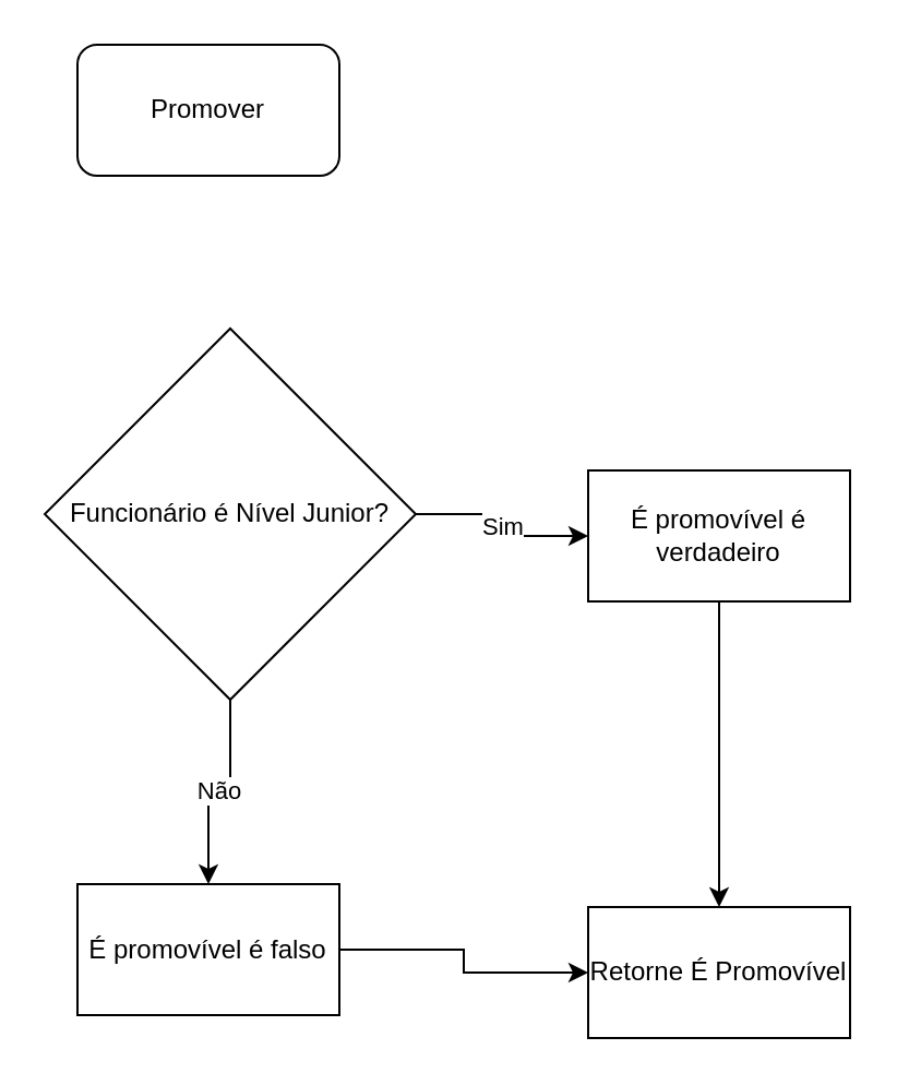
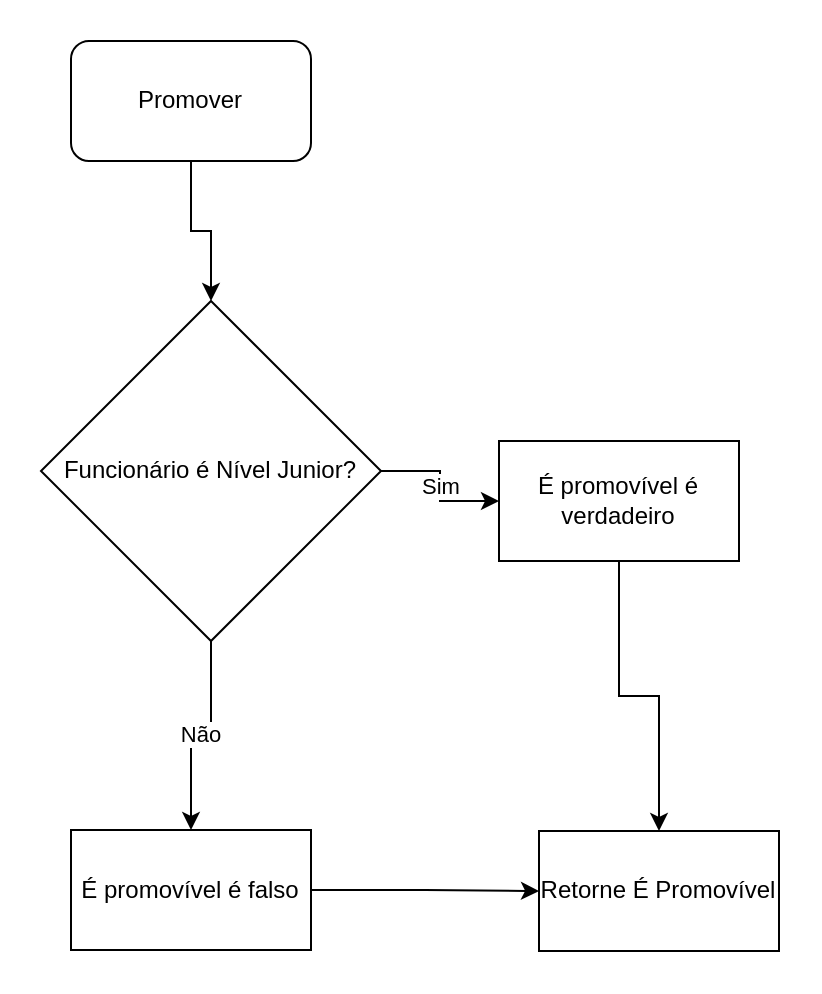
  <mxCell id="0" />
  <mxCell id="1" parent="0" />
+ <mxCell id="2" value="" style="edgeStyle=orthogonalEdgeStyle;rounded=0;orthogonalLoop=1;jettySize=auto;html=1;" edge="1" parent="1" source="3" target="6"><mxGeometry relative="1" as="geometry" /></mxCell>
  <mxCell id="3" value="Promover" style="rounded=1;whiteSpace=wrap;html=1;" vertex="1" parent="1"><mxGeometry x="35" width="120" height="60" as="geometry" y="20" /></mxCell>
  <mxCell id="4" value="Sim" style="edgeStyle=orthogonalEdgeStyle;rounded=0;orthogonalLoop=1;jettySize=auto;html=1;entryX=0;entryY=0.5;entryDx=0;entryDy=0;" edge="1" parent="1" source="6" target="8"><mxGeometry relative="1" as="geometry" /></mxCell>
  <mxCell id="5" value="Não" style="edgeStyle=orthogonalEdgeStyle;rounded=0;orthogonalLoop=1;jettySize=auto;html=1;" edge="1" parent="1" source="6" target="10"><mxGeometry relative="1" as="geometry" /></mxCell>
  <mxCell id="6" value="Funcionário é Nível Junior?" style="rhombus;whiteSpace=wrap;html=1;" vertex="1" parent="1"><mxGeometry x="20" y="150" width="170" height="170" as="geometry" /></mxCell>
  <mxCell id="7" style="edgeStyle=orthogonalEdgeStyle;rounded=0;orthogonalLoop=1;jettySize=auto;html=1;entryX=0.5;entryY=0;entryDx=0;entryDy=0;" edge="1" parent="1" source="8" target="11"><mxGeometry relative="1" as="geometry" /></mxCell>
- <mxCell id="8" value="É promovível é verdadeiro" style="rounded=0;whiteSpace=wrap;html=1;" vertex="1" parent="1"><mxGeometry x="269" y="215" width="120" height="60" as="geometry" /></mxCell>
+ <mxCell id="8" value="É promovível é verdadeiro" style="rounded=0;whiteSpace=wrap;html=1;" vertex="1" parent="1"><mxGeometry x="249" y="220" width="120" height="60" as="geometry" /></mxCell>
  <mxCell id="9" style="edgeStyle=orthogonalEdgeStyle;rounded=0;orthogonalLoop=1;jettySize=auto;html=1;entryX=0;entryY=0.5;entryDx=0;entryDy=0;" edge="1" parent="1" source="10" target="11"><mxGeometry relative="1" as="geometry" /></mxCell>
- <mxCell id="10" value="É promovível é falso" style="rounded=0;whiteSpace=wrap;html=1;" vertex="1" parent="1"><mxGeometry x="35" y="404.5" width="120" height="60" as="geometry" /></mxCell>
+ <mxCell id="10" value="É promovível é falso" style="rounded=0;whiteSpace=wrap;html=1;" vertex="1" parent="1"><mxGeometry x="35" y="414.5" width="120" height="60" as="geometry" /></mxCell>
  <mxCell id="11" value="Retorne É Promovível" style="rounded=0;whiteSpace=wrap;html=1;" vertex="1" parent="1"><mxGeometry x="269" y="415" width="120" height="60" as="geometry" /></mxCell>
